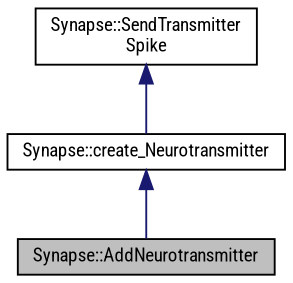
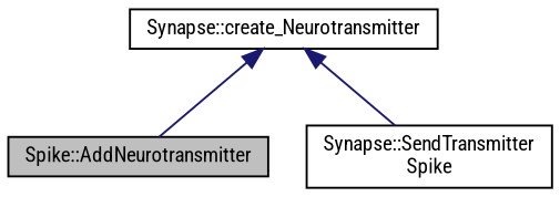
  digraph {
    fontname="Roboto Condensed"
    rankdir=TB
    node [color=black fillcolor=white fontname="Roboto Condensed" fontsize=10 shape=record style=filled]
    edge [color=midnightblue dir=back fontname="Roboto Condensed" fontsize=10 labelfontname=Helvetica labelfontsize=10 style=solid]
-   n1 [fillcolor=grey75 fontcolor=black height=0.2 label="Synapse::AddNeurotransmitter" width=0.4]
+   n1 [fillcolor=grey75 fontcolor=black height=0.2 label="Spike::AddNeurotransmitter" width=0.4]
    n2 [height=0.2 label="Synapse::create_Neurotransmitter" width=0.4]
    n3 [height=0.2 label="Synapse::SendTransmitter\lSpike" width=0.4]
    n2 -> n1
-   n3 -> n2
+   n2 -> n3
  }
